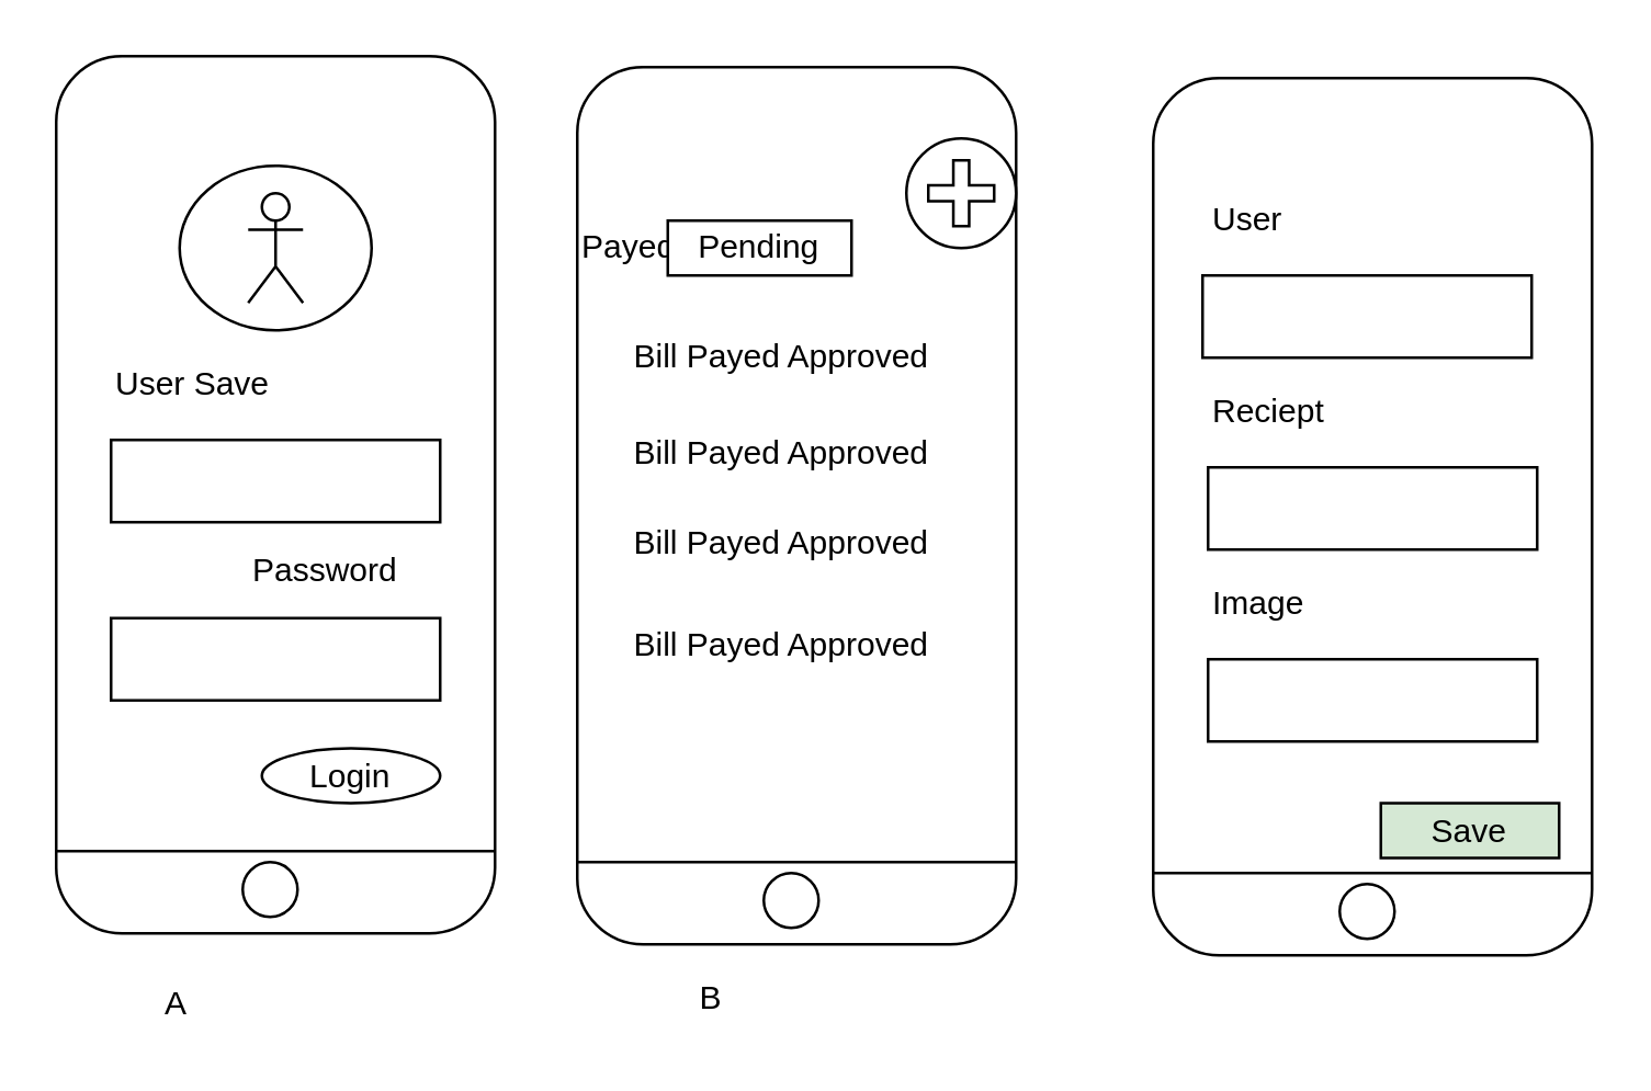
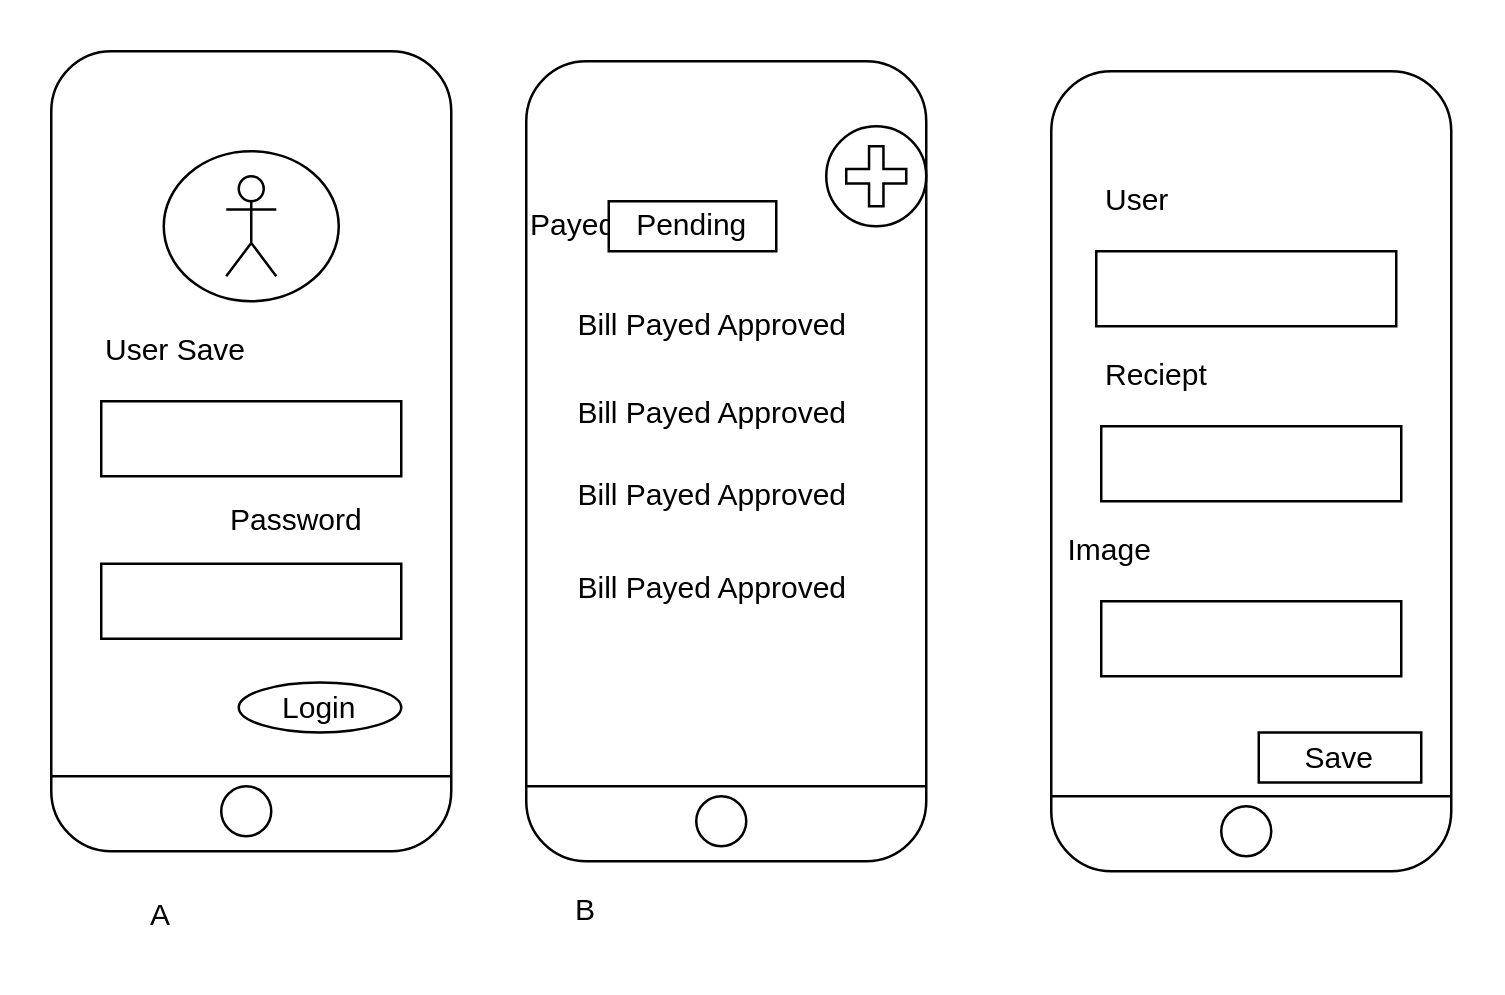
  <mxCell id="0" />
  <mxCell id="1" parent="0" />
  <mxCell id="2" value="" style="rounded=1;whiteSpace=wrap;html=1;" vertex="1" parent="1"><mxGeometry x="20" y="20" width="160" height="320" as="geometry" /></mxCell>
  <mxCell id="3" value="" style="rounded=0;whiteSpace=wrap;html=1;" vertex="1" parent="1"><mxGeometry x="40" y="160" width="120" height="30" as="geometry" /></mxCell>
  <mxCell id="4" value="" style="rounded=0;whiteSpace=wrap;html=1;" vertex="1" parent="1"><mxGeometry x="40" y="225" width="120" height="30" as="geometry" /></mxCell>
  <mxCell id="5" value="User Save" style="text;html=1;strokeColor=none;fillColor=none;align=left;verticalAlign=middle;whiteSpace=wrap;rounded=0;" vertex="1" parent="1"><mxGeometry x="40" y="130" width="70" height="20" as="geometry" /></mxCell>
  <mxCell id="6" value="Password" style="text;html=1;strokeColor=none;fillColor=none;align=left;verticalAlign=middle;whiteSpace=wrap;rounded=0;" vertex="1" parent="1"><mxGeometry x="90" y="197.5" width="70" height="20" as="geometry" /></mxCell>
  <mxCell id="7" value="" style="ellipse;whiteSpace=wrap;html=1;align=left;" vertex="1" parent="1"><mxGeometry x="65" y="60" width="70" height="60" as="geometry" /></mxCell>
  <mxCell id="8" value="" style="shape=umlActor;verticalLabelPosition=bottom;labelBackgroundColor=#ffffff;verticalAlign=top;html=1;outlineConnect=0;align=left;" vertex="1" parent="1"><mxGeometry x="90" y="70" width="20" height="40" as="geometry" /></mxCell>
  <mxCell id="9" value="Login" style="ellipse;whiteSpace=wrap;html=1;align=center;" vertex="1" parent="1"><mxGeometry x="95" y="272.5" width="65" height="20" as="geometry" /></mxCell>
  <mxCell id="10" value="" style="endArrow=none;html=1;" edge="1" parent="1"><mxGeometry width="50" height="50" relative="1" as="geometry"><mxPoint x="20" y="310" as="sourcePoint" /><mxPoint x="180" y="310" as="targetPoint" /></mxGeometry></mxCell>
  <mxCell id="11" value="" style="ellipse;whiteSpace=wrap;html=1;align=center;" vertex="1" parent="1"><mxGeometry x="88" y="314" width="20" height="20" as="geometry" /></mxCell>
  <mxCell id="12" value="" style="rounded=1;whiteSpace=wrap;html=1;" vertex="1" parent="1"><mxGeometry x="210" y="24" width="160" height="320" as="geometry" /></mxCell>
  <mxCell id="13" value="" style="endArrow=none;html=1;" edge="1" parent="1"><mxGeometry width="50" height="50" relative="1" as="geometry"><mxPoint x="210" y="314" as="sourcePoint" /><mxPoint x="370" y="314" as="targetPoint" /></mxGeometry></mxCell>
  <mxCell id="14" value="" style="ellipse;whiteSpace=wrap;html=1;align=center;" vertex="1" parent="1"><mxGeometry x="278" y="318" width="20" height="20" as="geometry" /></mxCell>
  <mxCell id="15" value="" style="shape=mxgraph.bpmn.shape;html=1;verticalLabelPosition=bottom;labelBackgroundColor=#ffffff;verticalAlign=top;align=center;perimeter=ellipsePerimeter;outlineConnect=0;outline=standard;symbol=parallelMultiple;" vertex="1" parent="1"><mxGeometry x="330" y="50" width="40" height="40" as="geometry" /></mxCell>
  <mxCell id="16" value="Bill Payed Approved" style="text;html=1;strokeColor=none;fillColor=none;align=left;verticalAlign=middle;whiteSpace=wrap;rounded=0;" vertex="1" parent="1"><mxGeometry x="229" y="120" width="122" height="20" as="geometry" /></mxCell>
  <mxCell id="17" value="Bill Payed Approved" style="text;html=1;strokeColor=none;fillColor=none;align=left;verticalAlign=middle;whiteSpace=wrap;rounded=0;" vertex="1" parent="1"><mxGeometry x="229" y="155" width="122" height="20" as="geometry" /></mxCell>
  <mxCell id="18" value="Bill Payed Approved" style="text;html=1;strokeColor=none;fillColor=none;align=left;verticalAlign=middle;whiteSpace=wrap;rounded=0;" vertex="1" parent="1"><mxGeometry x="229" y="187.5" width="122" height="20" as="geometry" /></mxCell>
  <mxCell id="19" value="Bill Payed Approved" style="text;html=1;strokeColor=none;fillColor=none;align=left;verticalAlign=middle;whiteSpace=wrap;rounded=0;" vertex="1" parent="1"><mxGeometry x="229" y="225" width="122" height="20" as="geometry" /></mxCell>
  <mxCell id="20" value="Payed" style="text;html=1;strokeColor=none;fillColor=none;align=left;verticalAlign=middle;whiteSpace=wrap;rounded=0;" vertex="1" parent="1"><mxGeometry x="210" y="80" width="50" height="20" as="geometry" /></mxCell>
  <mxCell id="21" value="Pending" style="rounded=0;whiteSpace=wrap;html=1;" vertex="1" parent="1"><mxGeometry x="243" y="80" width="67" height="20" as="geometry" /></mxCell>
  <mxCell id="22" value="" style="rounded=1;whiteSpace=wrap;html=1;" vertex="1" parent="1"><mxGeometry x="420" y="28" width="160" height="320" as="geometry" /></mxCell>
  <mxCell id="23" value="" style="endArrow=none;html=1;" edge="1" parent="1"><mxGeometry width="50" height="50" relative="1" as="geometry"><mxPoint x="420" y="318" as="sourcePoint" /><mxPoint x="580" y="318" as="targetPoint" /></mxGeometry></mxCell>
  <mxCell id="24" value="" style="ellipse;whiteSpace=wrap;html=1;align=center;" vertex="1" parent="1"><mxGeometry x="488" y="322" width="20" height="20" as="geometry" /></mxCell>
  <mxCell id="25" value="" style="rounded=0;whiteSpace=wrap;html=1;" vertex="1" parent="1"><mxGeometry x="438" y="100" width="120" height="30" as="geometry" /></mxCell>
  <mxCell id="26" value="User" style="text;html=1;strokeColor=none;fillColor=none;align=left;verticalAlign=middle;whiteSpace=wrap;rounded=0;" vertex="1" parent="1"><mxGeometry x="440" y="70" width="70" height="20" as="geometry" /></mxCell>
  <mxCell id="27" value="" style="rounded=0;whiteSpace=wrap;html=1;" vertex="1" parent="1"><mxGeometry x="440" y="170" width="120" height="30" as="geometry" /></mxCell>
  <mxCell id="28" value="Reciept" style="text;html=1;strokeColor=none;fillColor=none;align=left;verticalAlign=middle;whiteSpace=wrap;rounded=0;" vertex="1" parent="1"><mxGeometry x="440" y="140" width="70" height="20" as="geometry" /></mxCell>
  <mxCell id="29" value="" style="rounded=0;whiteSpace=wrap;html=1;" vertex="1" parent="1"><mxGeometry x="440" y="240" width="120" height="30" as="geometry" /></mxCell>
- <mxCell id="30" value="Image" style="text;html=1;strokeColor=none;fillColor=none;align=left;verticalAlign=middle;whiteSpace=wrap;rounded=0;" vertex="1" parent="1"><mxGeometry x="440" y="210" width="70" height="20" as="geometry" /></mxCell>
- <mxCell id="31" value="Save" style="rounded=0;whiteSpace=wrap;html=1;align=center;fillColor=#d5e8d4;" vertex="1" parent="1"><mxGeometry x="503" y="292.5" width="65" height="20" as="geometry" /></mxCell>
+ <mxCell id="30" value="Image" style="text;html=1;strokeColor=none;fillColor=none;align=left;verticalAlign=middle;whiteSpace=wrap;rounded=0;" vertex="1" parent="1"><mxGeometry x="425" y="210" width="70" height="20" as="geometry" /></mxCell>
+ <mxCell id="31" value="Save" style="rounded=0;whiteSpace=wrap;html=1;align=center;" vertex="1" parent="1"><mxGeometry x="503" y="292.5" width="65" height="20" as="geometry" /></mxCell>
  <mxCell id="32" value="A" style="text;html=1;strokeColor=none;fillColor=none;align=left;verticalAlign=middle;whiteSpace=wrap;rounded=0;" vertex="1" parent="1"><mxGeometry x="57.5" y="355.5" width="70" height="20" as="geometry" /></mxCell>
- <mxCell id="33" value="B" style="text;html=1;strokeColor=none;fillColor=none;align=left;verticalAlign=middle;whiteSpace=wrap;rounded=0;" vertex="1" parent="1"><mxGeometry x="253" y="354" width="70" height="20" as="geometry" /></mxCell>
+ <mxCell id="33" value="B" style="text;html=1;strokeColor=none;fillColor=none;align=left;verticalAlign=middle;whiteSpace=wrap;rounded=0;" vertex="1" parent="1"><mxGeometry x="228" y="354" width="70" height="20" as="geometry" /></mxCell>
